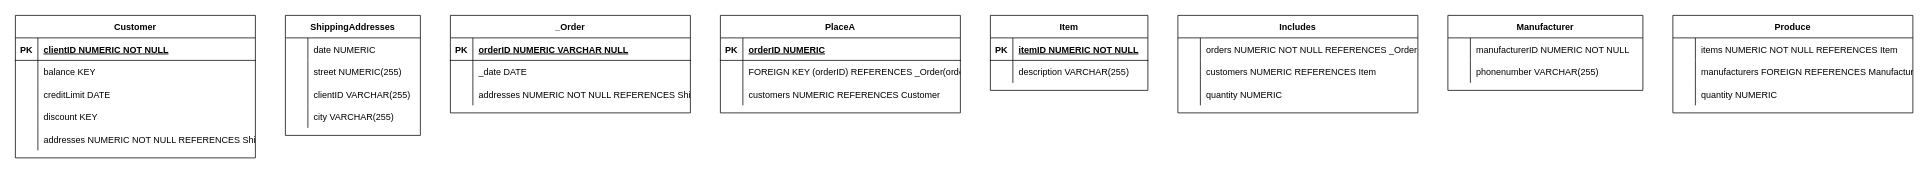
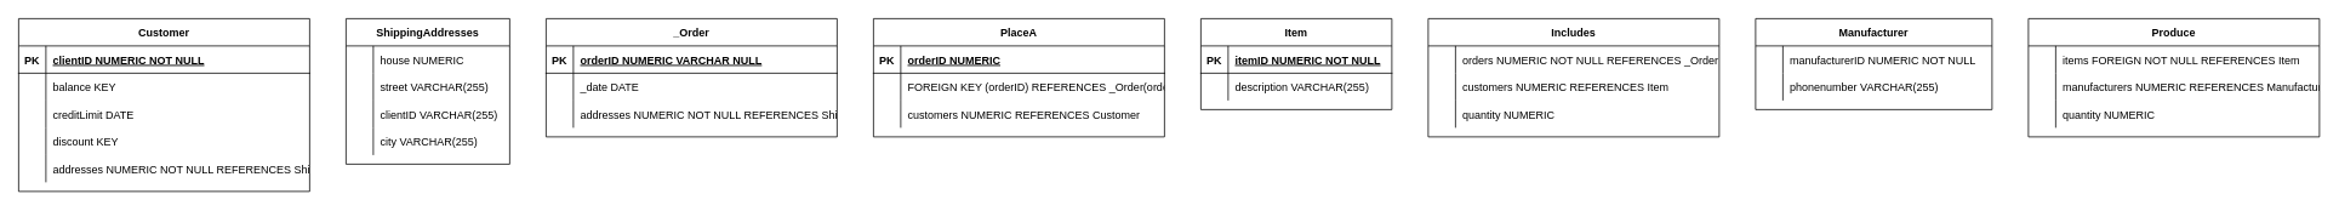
  <mxCell id="0" />
  <mxCell id="1" parent="0" />
  <mxCell id="2" value="Customer" style="shape=table;startSize=30;container=1;collapsible=1;childLayout=tableLayout;fixedRows=1;rowLines=0;fontStyle=1;align=center;resizeLast=1;" vertex="1" parent="1"><mxGeometry x="20" y="20" width="320" height="190" as="geometry" /></mxCell>
  <mxCell id="3" value="" style="shape=tableRow;horizontal=0;startSize=0;swimlaneHead=0;swimlaneBody=0;fillColor=none;collapsible=0;dropTarget=0;points=[[0,0.5],[1,0.5]];portConstraint=eastwest;top=0;left=0;right=0;bottom=1;" vertex="1" parent="2"><mxGeometry y="30" width="320" height="30" as="geometry" /></mxCell>
  <mxCell id="4" value="PK" style="shape=partialRectangle;overflow=hidden;connectable=0;fillColor=none;top=0;left=0;bottom=0;right=0;fontStyle=1;" vertex="1" parent="3"><mxGeometry width="30" height="30" as="geometry"><mxRectangle width="30" height="30" as="alternateBounds" /></mxGeometry></mxCell>
  <mxCell id="5" value="clientID NUMERIC NOT NULL " style="shape=partialRectangle;overflow=hidden;connectable=0;fillColor=none;align=left;top=0;left=0;bottom=0;right=0;spacingLeft=6;fontStyle=5;" vertex="1" parent="3"><mxGeometry x="30" width="290" height="30" as="geometry"><mxRectangle width="290" height="30" as="alternateBounds" /></mxGeometry></mxCell>
  <mxCell id="6" value="" style="shape=tableRow;horizontal=0;startSize=0;swimlaneHead=0;swimlaneBody=0;fillColor=none;collapsible=0;dropTarget=0;points=[[0,0.5],[1,0.5]];portConstraint=eastwest;top=0;left=0;right=0;bottom=0;" vertex="1" parent="2"><mxGeometry y="60" width="320" height="30" as="geometry" /></mxCell>
  <mxCell id="7" value="" style="shape=partialRectangle;overflow=hidden;connectable=0;fillColor=none;top=0;left=0;bottom=0;right=0;" vertex="1" parent="6"><mxGeometry width="30" height="30" as="geometry"><mxRectangle width="30" height="30" as="alternateBounds" /></mxGeometry></mxCell>
  <mxCell id="8" value="balance KEY" style="shape=partialRectangle;overflow=hidden;connectable=0;fillColor=none;align=left;top=0;left=0;bottom=0;right=0;spacingLeft=6;" vertex="1" parent="6"><mxGeometry x="30" width="290" height="30" as="geometry"><mxRectangle width="290" height="30" as="alternateBounds" /></mxGeometry></mxCell>
  <mxCell id="9" value="" style="shape=tableRow;horizontal=0;startSize=0;swimlaneHead=0;swimlaneBody=0;fillColor=none;collapsible=0;dropTarget=0;points=[[0,0.5],[1,0.5]];portConstraint=eastwest;top=0;left=0;right=0;bottom=0;" vertex="1" parent="2"><mxGeometry y="90" width="320" height="30" as="geometry" /></mxCell>
  <mxCell id="10" value="" style="shape=partialRectangle;overflow=hidden;connectable=0;fillColor=none;top=0;left=0;bottom=0;right=0;" vertex="1" parent="9"><mxGeometry width="30" height="30" as="geometry"><mxRectangle width="30" height="30" as="alternateBounds" /></mxGeometry></mxCell>
  <mxCell id="11" value="creditLimit DATE" style="shape=partialRectangle;overflow=hidden;connectable=0;fillColor=none;align=left;top=0;left=0;bottom=0;right=0;spacingLeft=6;" vertex="1" parent="9"><mxGeometry x="30" width="290" height="30" as="geometry"><mxRectangle width="290" height="30" as="alternateBounds" /></mxGeometry></mxCell>
  <mxCell id="12" value="" style="shape=tableRow;horizontal=0;startSize=0;swimlaneHead=0;swimlaneBody=0;fillColor=none;collapsible=0;dropTarget=0;points=[[0,0.5],[1,0.5]];portConstraint=eastwest;top=0;left=0;right=0;bottom=0;" vertex="1" parent="2"><mxGeometry y="120" width="320" height="30" as="geometry" /></mxCell>
  <mxCell id="13" value="" style="shape=partialRectangle;overflow=hidden;connectable=0;fillColor=none;top=0;left=0;bottom=0;right=0;" vertex="1" parent="12"><mxGeometry width="30" height="30" as="geometry"><mxRectangle width="30" height="30" as="alternateBounds" /></mxGeometry></mxCell>
  <mxCell id="14" value="discount KEY" style="shape=partialRectangle;overflow=hidden;connectable=0;fillColor=none;align=left;top=0;left=0;bottom=0;right=0;spacingLeft=6;" vertex="1" parent="12"><mxGeometry x="30" width="290" height="30" as="geometry"><mxRectangle width="290" height="30" as="alternateBounds" /></mxGeometry></mxCell>
  <mxCell id="15" value="" style="shape=tableRow;horizontal=0;startSize=0;swimlaneHead=0;swimlaneBody=0;fillColor=none;collapsible=0;dropTarget=0;points=[[0,0.5],[1,0.5]];portConstraint=eastwest;top=0;left=0;right=0;bottom=0;" vertex="1" parent="2"><mxGeometry y="150" width="320" height="30" as="geometry" /></mxCell>
  <mxCell id="16" value="" style="shape=partialRectangle;overflow=hidden;connectable=0;fillColor=none;top=0;left=0;bottom=0;right=0;" vertex="1" parent="15"><mxGeometry width="30" height="30" as="geometry"><mxRectangle width="30" height="30" as="alternateBounds" /></mxGeometry></mxCell>
  <mxCell id="17" value="addresses NUMERIC NOT NULL REFERENCES ShippingAddresses" style="shape=partialRectangle;overflow=hidden;connectable=0;fillColor=none;align=left;top=0;left=0;bottom=0;right=0;spacingLeft=6;" vertex="1" parent="15"><mxGeometry x="30" width="290" height="30" as="geometry"><mxRectangle width="290" height="30" as="alternateBounds" /></mxGeometry></mxCell>
  <mxCell id="18" value="ShippingAddresses" style="shape=table;startSize=30;container=1;collapsible=1;childLayout=tableLayout;fixedRows=1;rowLines=0;fontStyle=1;align=center;resizeLast=1;" vertex="1" parent="1"><mxGeometry x="380" y="20" width="180" height="160" as="geometry" /></mxCell>
  <mxCell id="19" value="" style="shape=tableRow;horizontal=0;startSize=0;swimlaneHead=0;swimlaneBody=0;fillColor=none;collapsible=0;dropTarget=0;points=[[0,0.5],[1,0.5]];portConstraint=eastwest;top=0;left=0;right=0;bottom=0;" vertex="1" parent="18"><mxGeometry y="30" width="180" height="30" as="geometry" /></mxCell>
  <mxCell id="20" value="" style="shape=partialRectangle;overflow=hidden;connectable=0;fillColor=none;top=0;left=0;bottom=0;right=0;" vertex="1" parent="19"><mxGeometry width="30" height="30" as="geometry"><mxRectangle width="30" height="30" as="alternateBounds" /></mxGeometry></mxCell>
- <mxCell id="21" value="date NUMERIC" style="shape=partialRectangle;overflow=hidden;connectable=0;fillColor=none;align=left;top=0;left=0;bottom=0;right=0;spacingLeft=6;" vertex="1" parent="19"><mxGeometry x="30" width="150" height="30" as="geometry"><mxRectangle width="150" height="30" as="alternateBounds" /></mxGeometry></mxCell>
+ <mxCell id="21" value="house NUMERIC" style="shape=partialRectangle;overflow=hidden;connectable=0;fillColor=none;align=left;top=0;left=0;bottom=0;right=0;spacingLeft=6;" vertex="1" parent="19"><mxGeometry x="30" width="150" height="30" as="geometry"><mxRectangle width="150" height="30" as="alternateBounds" /></mxGeometry></mxCell>
  <mxCell id="22" value="" style="shape=tableRow;horizontal=0;startSize=0;swimlaneHead=0;swimlaneBody=0;fillColor=none;collapsible=0;dropTarget=0;points=[[0,0.5],[1,0.5]];portConstraint=eastwest;top=0;left=0;right=0;bottom=0;" vertex="1" parent="18"><mxGeometry y="60" width="180" height="30" as="geometry" /></mxCell>
  <mxCell id="23" value="" style="shape=partialRectangle;overflow=hidden;connectable=0;fillColor=none;top=0;left=0;bottom=0;right=0;" vertex="1" parent="22"><mxGeometry width="30" height="30" as="geometry"><mxRectangle width="30" height="30" as="alternateBounds" /></mxGeometry></mxCell>
- <mxCell id="24" value="street NUMERIC(255)" style="shape=partialRectangle;overflow=hidden;connectable=0;fillColor=none;align=left;top=0;left=0;bottom=0;right=0;spacingLeft=6;" vertex="1" parent="22"><mxGeometry x="30" width="150" height="30" as="geometry"><mxRectangle width="150" height="30" as="alternateBounds" /></mxGeometry></mxCell>
+ <mxCell id="24" value="street VARCHAR(255)" style="shape=partialRectangle;overflow=hidden;connectable=0;fillColor=none;align=left;top=0;left=0;bottom=0;right=0;spacingLeft=6;" vertex="1" parent="22"><mxGeometry x="30" width="150" height="30" as="geometry"><mxRectangle width="150" height="30" as="alternateBounds" /></mxGeometry></mxCell>
  <mxCell id="25" value="" style="shape=tableRow;horizontal=0;startSize=0;swimlaneHead=0;swimlaneBody=0;fillColor=none;collapsible=0;dropTarget=0;points=[[0,0.5],[1,0.5]];portConstraint=eastwest;top=0;left=0;right=0;bottom=0;" vertex="1" parent="18"><mxGeometry y="90" width="180" height="30" as="geometry" /></mxCell>
  <mxCell id="26" value="" style="shape=partialRectangle;overflow=hidden;connectable=0;fillColor=none;top=0;left=0;bottom=0;right=0;" vertex="1" parent="25"><mxGeometry width="30" height="30" as="geometry"><mxRectangle width="30" height="30" as="alternateBounds" /></mxGeometry></mxCell>
  <mxCell id="27" value="clientID VARCHAR(255)" style="shape=partialRectangle;overflow=hidden;connectable=0;fillColor=none;align=left;top=0;left=0;bottom=0;right=0;spacingLeft=6;" vertex="1" parent="25"><mxGeometry x="30" width="150" height="30" as="geometry"><mxRectangle width="150" height="30" as="alternateBounds" /></mxGeometry></mxCell>
  <mxCell id="28" value="" style="shape=tableRow;horizontal=0;startSize=0;swimlaneHead=0;swimlaneBody=0;fillColor=none;collapsible=0;dropTarget=0;points=[[0,0.5],[1,0.5]];portConstraint=eastwest;top=0;left=0;right=0;bottom=0;" vertex="1" parent="18"><mxGeometry y="120" width="180" height="30" as="geometry" /></mxCell>
  <mxCell id="29" value="" style="shape=partialRectangle;overflow=hidden;connectable=0;fillColor=none;top=0;left=0;bottom=0;right=0;" vertex="1" parent="28"><mxGeometry width="30" height="30" as="geometry"><mxRectangle width="30" height="30" as="alternateBounds" /></mxGeometry></mxCell>
  <mxCell id="30" value="city VARCHAR(255)" style="shape=partialRectangle;overflow=hidden;connectable=0;fillColor=none;align=left;top=0;left=0;bottom=0;right=0;spacingLeft=6;" vertex="1" parent="28"><mxGeometry x="30" width="150" height="30" as="geometry"><mxRectangle width="150" height="30" as="alternateBounds" /></mxGeometry></mxCell>
  <mxCell id="31" value="_Order" style="shape=table;startSize=30;container=1;collapsible=1;childLayout=tableLayout;fixedRows=1;rowLines=0;fontStyle=1;align=center;resizeLast=1;" vertex="1" parent="1"><mxGeometry x="600" y="20" width="320" height="130" as="geometry" /></mxCell>
  <mxCell id="32" value="" style="shape=tableRow;horizontal=0;startSize=0;swimlaneHead=0;swimlaneBody=0;fillColor=none;collapsible=0;dropTarget=0;points=[[0,0.5],[1,0.5]];portConstraint=eastwest;top=0;left=0;right=0;bottom=1;" vertex="1" parent="31"><mxGeometry y="30" width="320" height="30" as="geometry" /></mxCell>
  <mxCell id="33" value="PK" style="shape=partialRectangle;overflow=hidden;connectable=0;fillColor=none;top=0;left=0;bottom=0;right=0;fontStyle=1;" vertex="1" parent="32"><mxGeometry width="30" height="30" as="geometry"><mxRectangle width="30" height="30" as="alternateBounds" /></mxGeometry></mxCell>
  <mxCell id="34" value="orderID NUMERIC VARCHAR NULL " style="shape=partialRectangle;overflow=hidden;connectable=0;fillColor=none;align=left;top=0;left=0;bottom=0;right=0;spacingLeft=6;fontStyle=5;" vertex="1" parent="32"><mxGeometry x="30" width="290" height="30" as="geometry"><mxRectangle width="290" height="30" as="alternateBounds" /></mxGeometry></mxCell>
  <mxCell id="35" value="" style="shape=tableRow;horizontal=0;startSize=0;swimlaneHead=0;swimlaneBody=0;fillColor=none;collapsible=0;dropTarget=0;points=[[0,0.5],[1,0.5]];portConstraint=eastwest;top=0;left=0;right=0;bottom=0;" vertex="1" parent="31"><mxGeometry y="60" width="320" height="30" as="geometry" /></mxCell>
  <mxCell id="36" value="" style="shape=partialRectangle;overflow=hidden;connectable=0;fillColor=none;top=0;left=0;bottom=0;right=0;" vertex="1" parent="35"><mxGeometry width="30" height="30" as="geometry"><mxRectangle width="30" height="30" as="alternateBounds" /></mxGeometry></mxCell>
  <mxCell id="37" value="_date DATE" style="shape=partialRectangle;overflow=hidden;connectable=0;fillColor=none;align=left;top=0;left=0;bottom=0;right=0;spacingLeft=6;" vertex="1" parent="35"><mxGeometry x="30" width="290" height="30" as="geometry"><mxRectangle width="290" height="30" as="alternateBounds" /></mxGeometry></mxCell>
  <mxCell id="38" value="" style="shape=tableRow;horizontal=0;startSize=0;swimlaneHead=0;swimlaneBody=0;fillColor=none;collapsible=0;dropTarget=0;points=[[0,0.5],[1,0.5]];portConstraint=eastwest;top=0;left=0;right=0;bottom=0;" vertex="1" parent="31"><mxGeometry y="90" width="320" height="30" as="geometry" /></mxCell>
  <mxCell id="39" value="" style="shape=partialRectangle;overflow=hidden;connectable=0;fillColor=none;top=0;left=0;bottom=0;right=0;" vertex="1" parent="38"><mxGeometry width="30" height="30" as="geometry"><mxRectangle width="30" height="30" as="alternateBounds" /></mxGeometry></mxCell>
  <mxCell id="40" value="addresses NUMERIC NOT NULL REFERENCES ShippingAddresses" style="shape=partialRectangle;overflow=hidden;connectable=0;fillColor=none;align=left;top=0;left=0;bottom=0;right=0;spacingLeft=6;" vertex="1" parent="38"><mxGeometry x="30" width="290" height="30" as="geometry"><mxRectangle width="290" height="30" as="alternateBounds" /></mxGeometry></mxCell>
  <mxCell id="41" value="PlaceA" style="shape=table;startSize=30;container=1;collapsible=1;childLayout=tableLayout;fixedRows=1;rowLines=0;fontStyle=1;align=center;resizeLast=1;" vertex="1" parent="1"><mxGeometry x="960" y="20" width="320" height="130" as="geometry" /></mxCell>
  <mxCell id="42" value="" style="shape=tableRow;horizontal=0;startSize=0;swimlaneHead=0;swimlaneBody=0;fillColor=none;collapsible=0;dropTarget=0;points=[[0,0.5],[1,0.5]];portConstraint=eastwest;top=0;left=0;right=0;bottom=1;" vertex="1" parent="41"><mxGeometry y="30" width="320" height="30" as="geometry" /></mxCell>
  <mxCell id="43" value="PK" style="shape=partialRectangle;overflow=hidden;connectable=0;fillColor=none;top=0;left=0;bottom=0;right=0;fontStyle=1;" vertex="1" parent="42"><mxGeometry width="30" height="30" as="geometry"><mxRectangle width="30" height="30" as="alternateBounds" /></mxGeometry></mxCell>
  <mxCell id="44" value="orderID NUMERIC" style="shape=partialRectangle;overflow=hidden;connectable=0;fillColor=none;align=left;top=0;left=0;bottom=0;right=0;spacingLeft=6;fontStyle=5;" vertex="1" parent="42"><mxGeometry x="30" width="290" height="30" as="geometry"><mxRectangle width="290" height="30" as="alternateBounds" /></mxGeometry></mxCell>
  <mxCell id="45" value="" style="shape=tableRow;horizontal=0;startSize=0;swimlaneHead=0;swimlaneBody=0;fillColor=none;collapsible=0;dropTarget=0;points=[[0,0.5],[1,0.5]];portConstraint=eastwest;top=0;left=0;right=0;bottom=0;" vertex="1" parent="41"><mxGeometry y="60" width="320" height="30" as="geometry" /></mxCell>
  <mxCell id="46" value="" style="shape=partialRectangle;overflow=hidden;connectable=0;fillColor=none;top=0;left=0;bottom=0;right=0;" vertex="1" parent="45"><mxGeometry width="30" height="30" as="geometry"><mxRectangle width="30" height="30" as="alternateBounds" /></mxGeometry></mxCell>
  <mxCell id="47" value="FOREIGN KEY (orderID) REFERENCES _Order(orderID)" style="shape=partialRectangle;overflow=hidden;connectable=0;fillColor=none;align=left;top=0;left=0;bottom=0;right=0;spacingLeft=6;" vertex="1" parent="45"><mxGeometry x="30" width="290" height="30" as="geometry"><mxRectangle width="290" height="30" as="alternateBounds" /></mxGeometry></mxCell>
  <mxCell id="48" value="" style="shape=tableRow;horizontal=0;startSize=0;swimlaneHead=0;swimlaneBody=0;fillColor=none;collapsible=0;dropTarget=0;points=[[0,0.5],[1,0.5]];portConstraint=eastwest;top=0;left=0;right=0;bottom=0;" vertex="1" parent="41"><mxGeometry y="90" width="320" height="30" as="geometry" /></mxCell>
  <mxCell id="49" value="" style="shape=partialRectangle;overflow=hidden;connectable=0;fillColor=none;top=0;left=0;bottom=0;right=0;" vertex="1" parent="48"><mxGeometry width="30" height="30" as="geometry"><mxRectangle width="30" height="30" as="alternateBounds" /></mxGeometry></mxCell>
  <mxCell id="50" value="customers NUMERIC REFERENCES Customer" style="shape=partialRectangle;overflow=hidden;connectable=0;fillColor=none;align=left;top=0;left=0;bottom=0;right=0;spacingLeft=6;" vertex="1" parent="48"><mxGeometry x="30" width="290" height="30" as="geometry"><mxRectangle width="290" height="30" as="alternateBounds" /></mxGeometry></mxCell>
  <mxCell id="51" value="Item" style="shape=table;startSize=30;container=1;collapsible=1;childLayout=tableLayout;fixedRows=1;rowLines=0;fontStyle=1;align=center;resizeLast=1;" vertex="1" parent="1"><mxGeometry x="1320" y="20" width="210" height="100" as="geometry" /></mxCell>
  <mxCell id="52" value="" style="shape=tableRow;horizontal=0;startSize=0;swimlaneHead=0;swimlaneBody=0;fillColor=none;collapsible=0;dropTarget=0;points=[[0,0.5],[1,0.5]];portConstraint=eastwest;top=0;left=0;right=0;bottom=1;" vertex="1" parent="51"><mxGeometry y="30" width="210" height="30" as="geometry" /></mxCell>
  <mxCell id="53" value="PK" style="shape=partialRectangle;overflow=hidden;connectable=0;fillColor=none;top=0;left=0;bottom=0;right=0;fontStyle=1;" vertex="1" parent="52"><mxGeometry width="30" height="30" as="geometry"><mxRectangle width="30" height="30" as="alternateBounds" /></mxGeometry></mxCell>
  <mxCell id="54" value="itemID NUMERIC NOT NULL " style="shape=partialRectangle;overflow=hidden;connectable=0;fillColor=none;align=left;top=0;left=0;bottom=0;right=0;spacingLeft=6;fontStyle=5;" vertex="1" parent="52"><mxGeometry x="30" width="180" height="30" as="geometry"><mxRectangle width="180" height="30" as="alternateBounds" /></mxGeometry></mxCell>
  <mxCell id="55" value="" style="shape=tableRow;horizontal=0;startSize=0;swimlaneHead=0;swimlaneBody=0;fillColor=none;collapsible=0;dropTarget=0;points=[[0,0.5],[1,0.5]];portConstraint=eastwest;top=0;left=0;right=0;bottom=0;" vertex="1" parent="51"><mxGeometry y="60" width="210" height="30" as="geometry" /></mxCell>
  <mxCell id="56" value="" style="shape=partialRectangle;overflow=hidden;connectable=0;fillColor=none;top=0;left=0;bottom=0;right=0;" vertex="1" parent="55"><mxGeometry width="30" height="30" as="geometry"><mxRectangle width="30" height="30" as="alternateBounds" /></mxGeometry></mxCell>
  <mxCell id="57" value="description VARCHAR(255)" style="shape=partialRectangle;overflow=hidden;connectable=0;fillColor=none;align=left;top=0;left=0;bottom=0;right=0;spacingLeft=6;" vertex="1" parent="55"><mxGeometry x="30" width="180" height="30" as="geometry"><mxRectangle width="180" height="30" as="alternateBounds" /></mxGeometry></mxCell>
  <mxCell id="58" value="Includes" style="shape=table;startSize=30;container=1;collapsible=1;childLayout=tableLayout;fixedRows=1;rowLines=0;fontStyle=1;align=center;resizeLast=1;" vertex="1" parent="1"><mxGeometry x="1570" y="20" width="320" height="130" as="geometry" /></mxCell>
  <mxCell id="59" value="" style="shape=tableRow;horizontal=0;startSize=0;swimlaneHead=0;swimlaneBody=0;fillColor=none;collapsible=0;dropTarget=0;points=[[0,0.5],[1,0.5]];portConstraint=eastwest;top=0;left=0;right=0;bottom=0;" vertex="1" parent="58"><mxGeometry y="30" width="320" height="30" as="geometry" /></mxCell>
  <mxCell id="60" value="" style="shape=partialRectangle;overflow=hidden;connectable=0;fillColor=none;top=0;left=0;bottom=0;right=0;" vertex="1" parent="59"><mxGeometry width="30" height="30" as="geometry"><mxRectangle width="30" height="30" as="alternateBounds" /></mxGeometry></mxCell>
  <mxCell id="61" value="orders NUMERIC NOT NULL REFERENCES _Order" style="shape=partialRectangle;overflow=hidden;connectable=0;fillColor=none;align=left;top=0;left=0;bottom=0;right=0;spacingLeft=6;" vertex="1" parent="59"><mxGeometry x="30" width="290" height="30" as="geometry"><mxRectangle width="290" height="30" as="alternateBounds" /></mxGeometry></mxCell>
  <mxCell id="62" value="" style="shape=tableRow;horizontal=0;startSize=0;swimlaneHead=0;swimlaneBody=0;fillColor=none;collapsible=0;dropTarget=0;points=[[0,0.5],[1,0.5]];portConstraint=eastwest;top=0;left=0;right=0;bottom=0;" vertex="1" parent="58"><mxGeometry y="60" width="320" height="30" as="geometry" /></mxCell>
  <mxCell id="63" value="" style="shape=partialRectangle;overflow=hidden;connectable=0;fillColor=none;top=0;left=0;bottom=0;right=0;" vertex="1" parent="62"><mxGeometry width="30" height="30" as="geometry"><mxRectangle width="30" height="30" as="alternateBounds" /></mxGeometry></mxCell>
  <mxCell id="64" value="customers NUMERIC REFERENCES Item" style="shape=partialRectangle;overflow=hidden;connectable=0;fillColor=none;align=left;top=0;left=0;bottom=0;right=0;spacingLeft=6;" vertex="1" parent="62"><mxGeometry x="30" width="290" height="30" as="geometry"><mxRectangle width="290" height="30" as="alternateBounds" /></mxGeometry></mxCell>
  <mxCell id="65" value="" style="shape=tableRow;horizontal=0;startSize=0;swimlaneHead=0;swimlaneBody=0;fillColor=none;collapsible=0;dropTarget=0;points=[[0,0.5],[1,0.5]];portConstraint=eastwest;top=0;left=0;right=0;bottom=0;" vertex="1" parent="58"><mxGeometry y="90" width="320" height="30" as="geometry" /></mxCell>
  <mxCell id="66" value="" style="shape=partialRectangle;overflow=hidden;connectable=0;fillColor=none;top=0;left=0;bottom=0;right=0;" vertex="1" parent="65"><mxGeometry width="30" height="30" as="geometry"><mxRectangle width="30" height="30" as="alternateBounds" /></mxGeometry></mxCell>
  <mxCell id="67" value="quantity NUMERIC" style="shape=partialRectangle;overflow=hidden;connectable=0;fillColor=none;align=left;top=0;left=0;bottom=0;right=0;spacingLeft=6;" vertex="1" parent="65"><mxGeometry x="30" width="290" height="30" as="geometry"><mxRectangle width="290" height="30" as="alternateBounds" /></mxGeometry></mxCell>
  <mxCell id="68" value="Manufacturer" style="shape=table;startSize=30;container=1;collapsible=1;childLayout=tableLayout;fixedRows=1;rowLines=0;fontStyle=1;align=center;resizeLast=1;" vertex="1" parent="1"><mxGeometry x="1930" y="20" width="260" height="100" as="geometry" /></mxCell>
  <mxCell id="69" value="" style="shape=tableRow;horizontal=0;startSize=0;swimlaneHead=0;swimlaneBody=0;fillColor=none;collapsible=0;dropTarget=0;points=[[0,0.5],[1,0.5]];portConstraint=eastwest;top=0;left=0;right=0;bottom=0;" vertex="1" parent="68"><mxGeometry y="30" width="260" height="30" as="geometry" /></mxCell>
  <mxCell id="70" value="" style="shape=partialRectangle;overflow=hidden;connectable=0;fillColor=none;top=0;left=0;bottom=0;right=0;" vertex="1" parent="69"><mxGeometry width="30" height="30" as="geometry"><mxRectangle width="30" height="30" as="alternateBounds" /></mxGeometry></mxCell>
  <mxCell id="71" value="manufacturerID NUMERIC NOT NULL" style="shape=partialRectangle;overflow=hidden;connectable=0;fillColor=none;align=left;top=0;left=0;bottom=0;right=0;spacingLeft=6;" vertex="1" parent="69"><mxGeometry x="30" width="230" height="30" as="geometry"><mxRectangle width="230" height="30" as="alternateBounds" /></mxGeometry></mxCell>
  <mxCell id="72" value="" style="shape=tableRow;horizontal=0;startSize=0;swimlaneHead=0;swimlaneBody=0;fillColor=none;collapsible=0;dropTarget=0;points=[[0,0.5],[1,0.5]];portConstraint=eastwest;top=0;left=0;right=0;bottom=0;" vertex="1" parent="68"><mxGeometry y="60" width="260" height="30" as="geometry" /></mxCell>
  <mxCell id="73" value="" style="shape=partialRectangle;overflow=hidden;connectable=0;fillColor=none;top=0;left=0;bottom=0;right=0;" vertex="1" parent="72"><mxGeometry width="30" height="30" as="geometry"><mxRectangle width="30" height="30" as="alternateBounds" /></mxGeometry></mxCell>
  <mxCell id="74" value="phonenumber VARCHAR(255)" style="shape=partialRectangle;overflow=hidden;connectable=0;fillColor=none;align=left;top=0;left=0;bottom=0;right=0;spacingLeft=6;" vertex="1" parent="72"><mxGeometry x="30" width="230" height="30" as="geometry"><mxRectangle width="230" height="30" as="alternateBounds" /></mxGeometry></mxCell>
  <mxCell id="75" value="Produce" style="shape=table;startSize=30;container=1;collapsible=1;childLayout=tableLayout;fixedRows=1;rowLines=0;fontStyle=1;align=center;resizeLast=1;" vertex="1" parent="1"><mxGeometry x="2230" y="20" width="320" height="130" as="geometry" /></mxCell>
  <mxCell id="76" value="" style="shape=tableRow;horizontal=0;startSize=0;swimlaneHead=0;swimlaneBody=0;fillColor=none;collapsible=0;dropTarget=0;points=[[0,0.5],[1,0.5]];portConstraint=eastwest;top=0;left=0;right=0;bottom=0;" vertex="1" parent="75"><mxGeometry y="30" width="320" height="30" as="geometry" /></mxCell>
  <mxCell id="77" value="" style="shape=partialRectangle;overflow=hidden;connectable=0;fillColor=none;top=0;left=0;bottom=0;right=0;" vertex="1" parent="76"><mxGeometry width="30" height="30" as="geometry"><mxRectangle width="30" height="30" as="alternateBounds" /></mxGeometry></mxCell>
- <mxCell id="78" value="items NUMERIC NOT NULL REFERENCES Item" style="shape=partialRectangle;overflow=hidden;connectable=0;fillColor=none;align=left;top=0;left=0;bottom=0;right=0;spacingLeft=6;" vertex="1" parent="76"><mxGeometry x="30" width="290" height="30" as="geometry"><mxRectangle width="290" height="30" as="alternateBounds" /></mxGeometry></mxCell>
+ <mxCell id="78" value="items FOREIGN NOT NULL REFERENCES Item" style="shape=partialRectangle;overflow=hidden;connectable=0;fillColor=none;align=left;top=0;left=0;bottom=0;right=0;spacingLeft=6;" vertex="1" parent="76"><mxGeometry x="30" width="290" height="30" as="geometry"><mxRectangle width="290" height="30" as="alternateBounds" /></mxGeometry></mxCell>
  <mxCell id="79" value="" style="shape=tableRow;horizontal=0;startSize=0;swimlaneHead=0;swimlaneBody=0;fillColor=none;collapsible=0;dropTarget=0;points=[[0,0.5],[1,0.5]];portConstraint=eastwest;top=0;left=0;right=0;bottom=0;" vertex="1" parent="75"><mxGeometry y="60" width="320" height="30" as="geometry" /></mxCell>
  <mxCell id="80" value="" style="shape=partialRectangle;overflow=hidden;connectable=0;fillColor=none;top=0;left=0;bottom=0;right=0;" vertex="1" parent="79"><mxGeometry width="30" height="30" as="geometry"><mxRectangle width="30" height="30" as="alternateBounds" /></mxGeometry></mxCell>
- <mxCell id="81" value="manufacturers FOREIGN REFERENCES Manufacturer" style="shape=partialRectangle;overflow=hidden;connectable=0;fillColor=none;align=left;top=0;left=0;bottom=0;right=0;spacingLeft=6;" vertex="1" parent="79"><mxGeometry x="30" width="290" height="30" as="geometry"><mxRectangle width="290" height="30" as="alternateBounds" /></mxGeometry></mxCell>
+ <mxCell id="81" value="manufacturers NUMERIC REFERENCES Manufacturer" style="shape=partialRectangle;overflow=hidden;connectable=0;fillColor=none;align=left;top=0;left=0;bottom=0;right=0;spacingLeft=6;" vertex="1" parent="79"><mxGeometry x="30" width="290" height="30" as="geometry"><mxRectangle width="290" height="30" as="alternateBounds" /></mxGeometry></mxCell>
  <mxCell id="82" value="" style="shape=tableRow;horizontal=0;startSize=0;swimlaneHead=0;swimlaneBody=0;fillColor=none;collapsible=0;dropTarget=0;points=[[0,0.5],[1,0.5]];portConstraint=eastwest;top=0;left=0;right=0;bottom=0;" vertex="1" parent="75"><mxGeometry y="90" width="320" height="30" as="geometry" /></mxCell>
  <mxCell id="83" value="" style="shape=partialRectangle;overflow=hidden;connectable=0;fillColor=none;top=0;left=0;bottom=0;right=0;" vertex="1" parent="82"><mxGeometry width="30" height="30" as="geometry"><mxRectangle width="30" height="30" as="alternateBounds" /></mxGeometry></mxCell>
  <mxCell id="84" value="quantity NUMERIC" style="shape=partialRectangle;overflow=hidden;connectable=0;fillColor=none;align=left;top=0;left=0;bottom=0;right=0;spacingLeft=6;" vertex="1" parent="82"><mxGeometry x="30" width="290" height="30" as="geometry"><mxRectangle width="290" height="30" as="alternateBounds" /></mxGeometry></mxCell>
